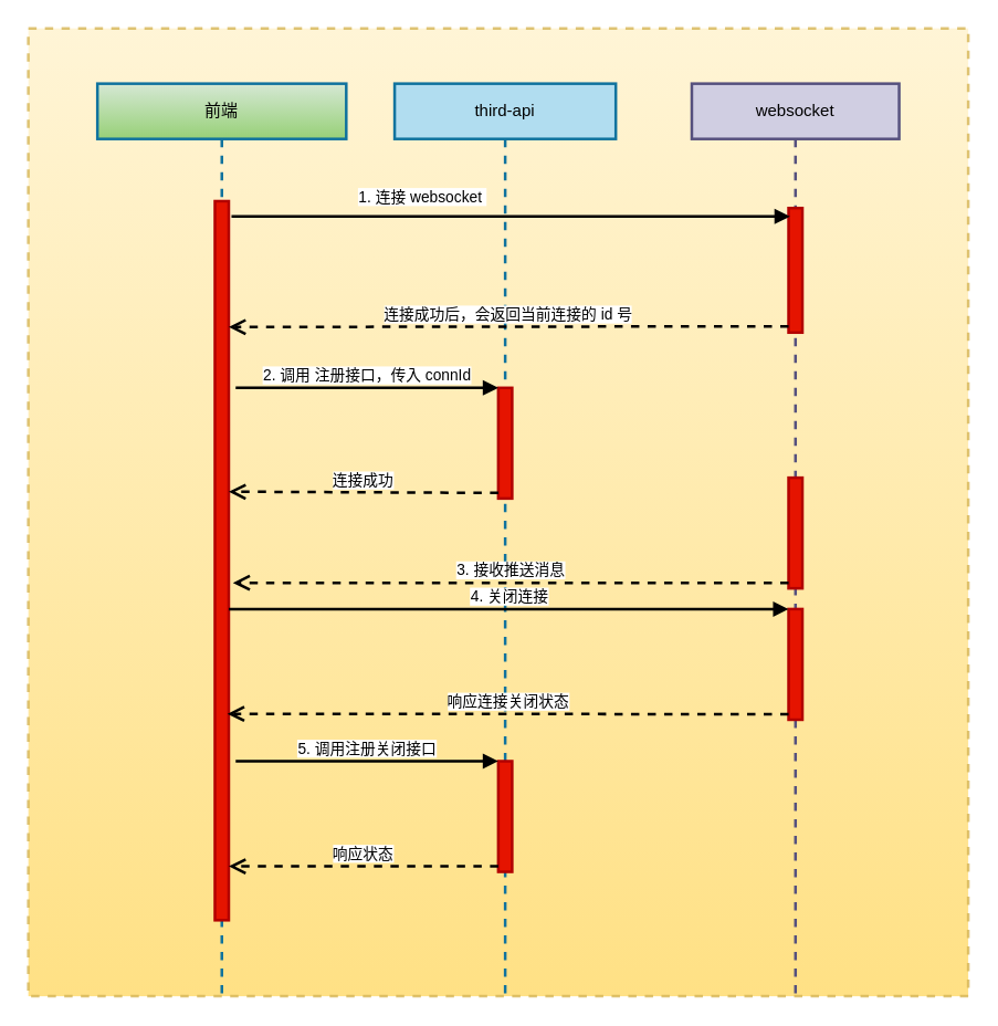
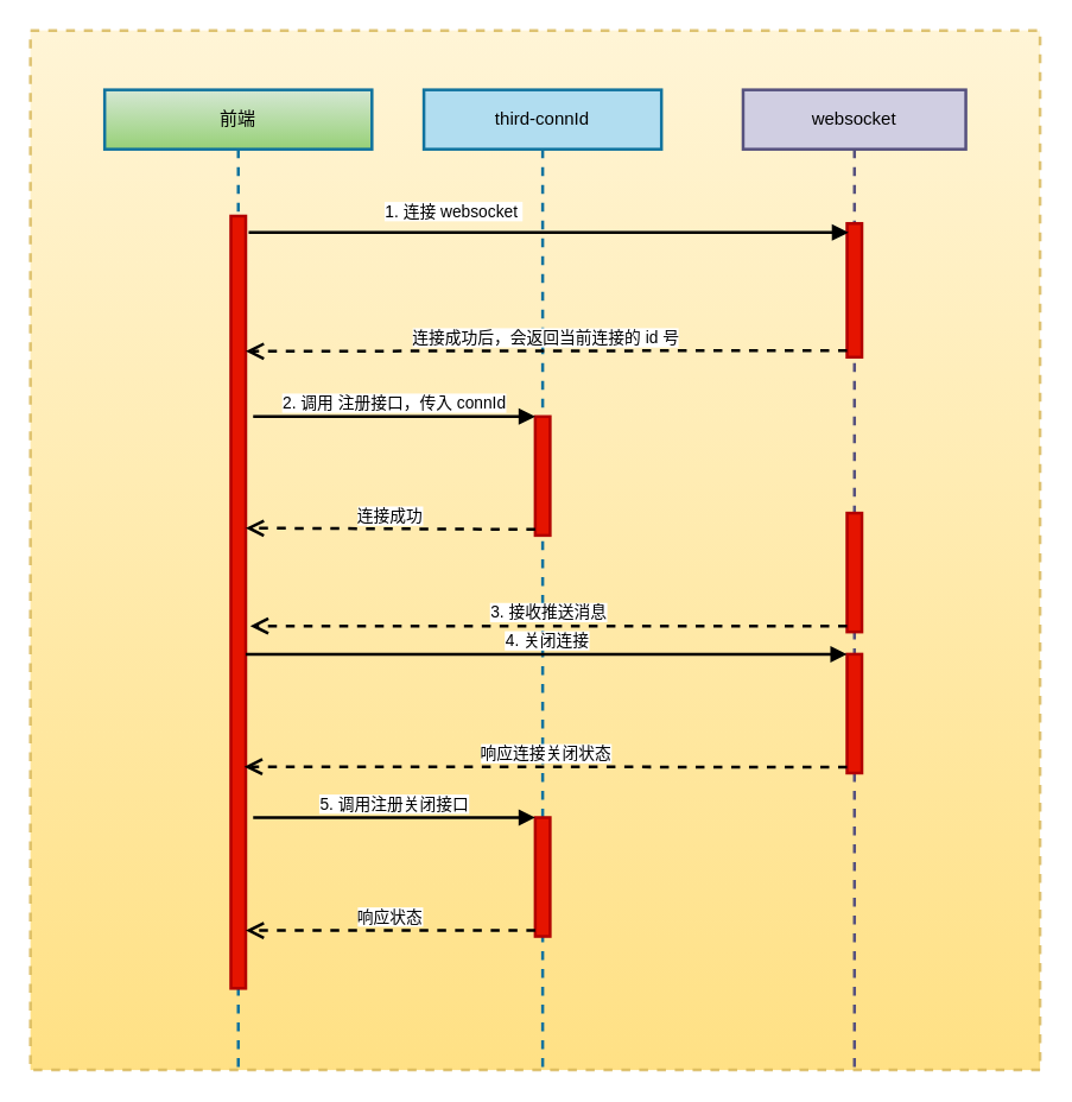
  <mxCell id="0" />
  <mxCell id="1" parent="0" />
  <mxCell id="2" value="" style="rounded=0;whiteSpace=wrap;html=1;strokeWidth=2;dashed=1;fillColor=#fff2cc;strokeColor=#d6b656;gradientColor=#ffd966;shadow=0;comic=0;opacity=80;" vertex="1" parent="1"><mxGeometry x="20" y="20" width="680" height="700" as="geometry" /></mxCell>
  <mxCell id="3" value="前端" style="shape=umlLifeline;perimeter=lifelinePerimeter;whiteSpace=wrap;html=1;container=1;collapsible=0;recursiveResize=0;outlineConnect=0;strokeColor=#10739E;strokeWidth=2;fillColor=#d5e8d4;gradientColor=#97d077;" vertex="1" parent="1"><mxGeometry x="70" y="60" width="180" height="660" as="geometry" /></mxCell>
  <mxCell id="4" value="" style="html=1;points=[];perimeter=orthogonalPerimeter;strokeColor=#B20000;strokeWidth=2;fillColor=#e51400;fontColor=#ffffff;" vertex="1" parent="3"><mxGeometry x="85" y="85" width="10" height="520" as="geometry" /></mxCell>
- <mxCell id="5" value="third-api" style="shape=umlLifeline;perimeter=lifelinePerimeter;whiteSpace=wrap;html=1;container=1;collapsible=0;recursiveResize=0;outlineConnect=0;strokeWidth=2;fillColor=#b1ddf0;strokeColor=#10739e;" vertex="1" parent="1"><mxGeometry x="285" y="60" width="160" height="660" as="geometry" /></mxCell>
+ <mxCell id="5" value="third-connId" style="shape=umlLifeline;perimeter=lifelinePerimeter;whiteSpace=wrap;html=1;container=1;collapsible=0;recursiveResize=0;outlineConnect=0;strokeWidth=2;fillColor=#b1ddf0;strokeColor=#10739e;" vertex="1" parent="1"><mxGeometry x="285" y="60" width="160" height="660" as="geometry" /></mxCell>
  <mxCell id="6" value="" style="html=1;points=[];perimeter=orthogonalPerimeter;strokeColor=#B20000;strokeWidth=2;fillColor=#e51400;fontColor=#ffffff;" vertex="1" parent="5"><mxGeometry x="75" y="220" width="10" height="80" as="geometry" /></mxCell>
  <mxCell id="7" value="" style="html=1;points=[];perimeter=orthogonalPerimeter;strokeColor=#B20000;strokeWidth=2;fillColor=#e51400;fontColor=#ffffff;" vertex="1" parent="5"><mxGeometry x="75" y="490" width="10" height="80" as="geometry" /></mxCell>
  <mxCell id="8" value="websocket" style="shape=umlLifeline;perimeter=lifelinePerimeter;whiteSpace=wrap;html=1;container=1;collapsible=0;recursiveResize=0;outlineConnect=0;strokeColor=#56517e;strokeWidth=2;fillColor=#d0cee2;" vertex="1" parent="1"><mxGeometry x="500" y="60" width="150" height="660" as="geometry" /></mxCell>
  <mxCell id="9" value="" style="html=1;points=[];perimeter=orthogonalPerimeter;strokeColor=#B20000;strokeWidth=2;fillColor=#e51400;fontColor=#ffffff;" vertex="1" parent="8"><mxGeometry x="70" y="90" width="10" height="90" as="geometry" /></mxCell>
  <mxCell id="10" value="" style="html=1;points=[];perimeter=orthogonalPerimeter;strokeColor=#B20000;strokeWidth=2;fillColor=#e51400;fontColor=#ffffff;" vertex="1" parent="8"><mxGeometry x="70" y="285" width="10" height="80" as="geometry" /></mxCell>
  <mxCell id="11" value="" style="html=1;points=[];perimeter=orthogonalPerimeter;strokeColor=#B20000;strokeWidth=2;fillColor=#e51400;fontColor=#ffffff;" vertex="1" parent="8"><mxGeometry x="70" y="380" width="10" height="80" as="geometry" /></mxCell>
  <mxCell id="12" value="1. 连接 websocket&amp;nbsp;" style="html=1;verticalAlign=bottom;endArrow=block;strokeWidth=2;entryX=0.1;entryY=0.067;entryDx=0;entryDy=0;entryPerimeter=0;" edge="1" target="9" parent="1"><mxGeometry x="-0.319" y="5" relative="1" as="geometry"><mxPoint x="167" y="156" as="sourcePoint" /><mxPoint x="560" y="185" as="targetPoint" /><mxPoint as="offset" /></mxGeometry></mxCell>
  <mxCell id="13" value="连接成功后，会返回当前连接的 id 号" style="html=1;verticalAlign=bottom;endArrow=open;dashed=1;endSize=8;exitX=0;exitY=0.95;strokeWidth=2;entryX=1;entryY=0.175;entryDx=0;entryDy=0;entryPerimeter=0;" edge="1" source="9" parent="1" target="4"><mxGeometry relative="1" as="geometry"><mxPoint x="190" y="236" as="targetPoint" /></mxGeometry></mxCell>
  <mxCell id="14" value="2. 调用 注册接口，传入 connId" style="html=1;verticalAlign=bottom;endArrow=block;entryX=0;entryY=0;strokeWidth=2;" edge="1" target="6" parent="1"><mxGeometry relative="1" as="geometry"><mxPoint x="170" y="280" as="sourcePoint" /></mxGeometry></mxCell>
  <mxCell id="15" value="连接成功" style="html=1;verticalAlign=bottom;endArrow=open;dashed=1;endSize=8;exitX=0;exitY=0.95;strokeWidth=2;entryX=1;entryY=0.404;entryDx=0;entryDy=0;entryPerimeter=0;" edge="1" source="6" parent="1" target="4"><mxGeometry relative="1" as="geometry"><mxPoint x="190" y="360" as="targetPoint" /></mxGeometry></mxCell>
  <mxCell id="16" value="3. 接收推送消息" style="html=1;verticalAlign=bottom;endArrow=open;dashed=1;endSize=8;exitX=0;exitY=0.95;strokeWidth=2;" edge="1" source="10" parent="1"><mxGeometry relative="1" as="geometry"><mxPoint x="168" y="421" as="targetPoint" /></mxGeometry></mxCell>
  <mxCell id="17" value="4. 关闭连接" style="html=1;verticalAlign=bottom;endArrow=block;entryX=0;entryY=0;strokeWidth=2;" edge="1" target="11" parent="1" source="4"><mxGeometry relative="1" as="geometry"><mxPoint x="180" y="480" as="sourcePoint" /></mxGeometry></mxCell>
  <mxCell id="18" value="响应连接关闭状态" style="html=1;verticalAlign=bottom;endArrow=open;dashed=1;endSize=8;exitX=0;exitY=0.95;strokeWidth=2;entryX=0.9;entryY=0.713;entryDx=0;entryDy=0;entryPerimeter=0;" edge="1" source="11" parent="1" target="4"><mxGeometry relative="1" as="geometry"><mxPoint x="180" y="516" as="targetPoint" /></mxGeometry></mxCell>
  <mxCell id="19" value="5. 调用注册关闭接口" style="html=1;verticalAlign=bottom;endArrow=block;entryX=0;entryY=0;strokeWidth=2;" edge="1" target="7" parent="1"><mxGeometry relative="1" as="geometry"><mxPoint x="170" y="550" as="sourcePoint" /></mxGeometry></mxCell>
  <mxCell id="20" value="响应状态" style="html=1;verticalAlign=bottom;endArrow=open;dashed=1;endSize=8;exitX=0;exitY=0.95;strokeWidth=2;" edge="1" parent="1" source="7" target="4"><mxGeometry relative="1" as="geometry"><mxPoint x="160" y="661" as="targetPoint" /><mxPoint x="360" y="661" as="sourcePoint" /></mxGeometry></mxCell>
